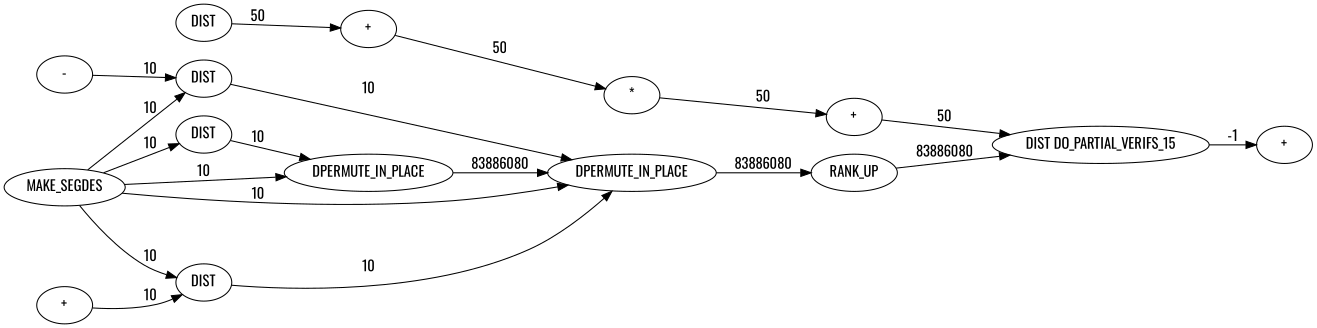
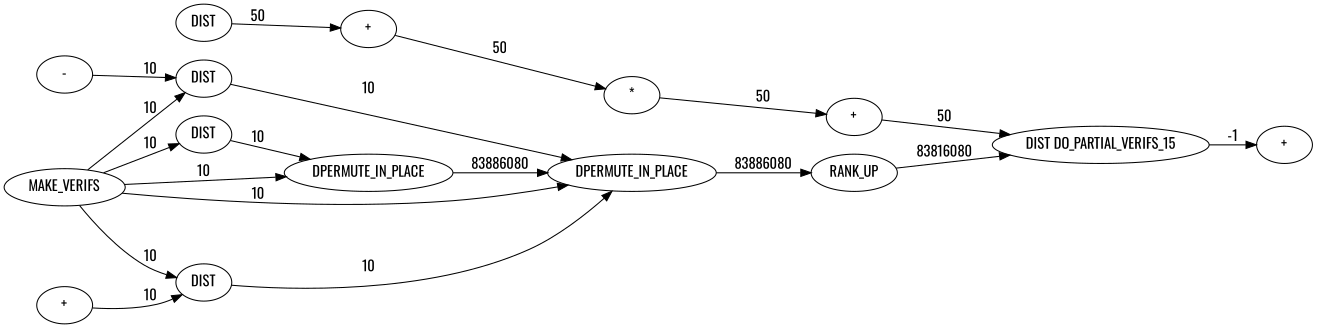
  digraph {
    fontname=Oswald
    rankdir=LR
    node [fontname=Oswald]
    edge [cost=10 fontname=Oswald]
    n1 [cost=650 label="-"]
    n2 [cost=2108 label=DIST]
    n3 [cost=3267 label=DPERMUTE_IN_PLACE]
    n4 [cost=4772 label="+"]
    n5 [cost=0 label="DIST DO_PARTIAL_VERIFS_15"]
    n6 [cost=430 label="+"]
    n7 [cost=1893 label=DIST]
    n8 [cost=8513 label=DPERMUTE_IN_PLACE]
    n9 [cost=574371165 label=RANK_UP]
-   n10 [cost=5033 label=MAKE_SEGDES]
+   n10 [cost=5033 label=MAKE_VERIFS]
    n11 [cost=346 label=DIST]
    n12 [cost=1249 label="+"]
    n13 [cost=24297 label="+"]
    n14 [cost=2839 label="*"]
    n15 [cost=261 label=DIST]
    n1 -> n2 [label=10]
    n2 -> n3 [label=10]
    n3 -> n9 [cost=83886080 label=83886080]
    n4 -> n5 [cost=50 label=50]
    n5 -> n6 [cost=-1 label=-1]
    n7 -> n8 [label=10]
    n8 -> n3 [cost=83886080 label=83886080]
-   n9 -> n5 [cost=83886080 label=83886080]
+   n9 -> n5 [cost=83886080 label=83816080]
    n10 -> n2 [label=10]
    n10 -> n3 [label=10]
    n10 -> n7 [label=10]
    n10 -> n8 [label=10]
    n10 -> n11 [label=10]
    n11 -> n3 [label=10]
    n12 -> n11 [label=10]
    n13 -> n14 [cost=50 label=50]
    n14 -> n4 [cost=50 label=50]
    n15 -> n13 [cost=50 label=50]
  }
